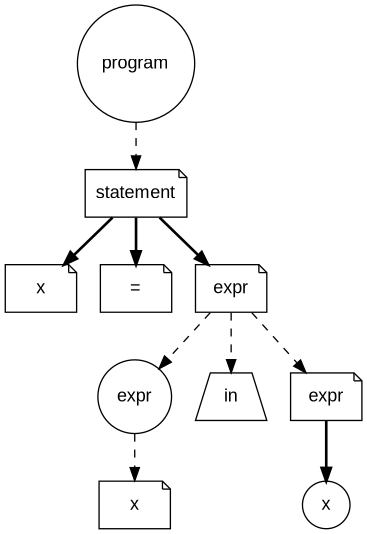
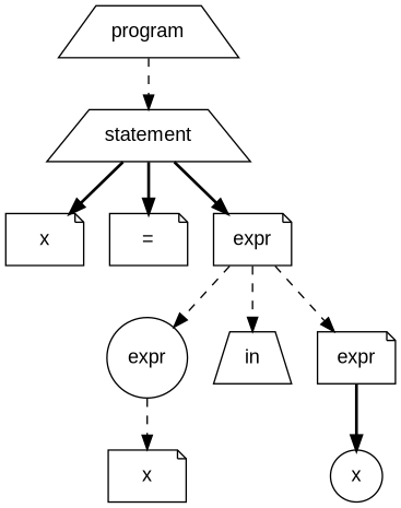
  strict digraph {
    fontname="Liberation Sans"
    node [fontname="Liberation Sans" shape=note]
    edge [fontname="Liberation Sans" style=dashed]
-   n1 [label=program shape=circle]
-   n2 [label=statement]
+   n1 [label=program shape=trapezium]
+   n2 [label=statement shape=trapezium]
    n3 [label=x]
    n4 [label="="]
    n5 [label=expr]
    n6 [label=expr shape=circle]
    n7 [label=in shape=trapezium]
    n8 [label=expr]
    n9 [label=x]
    n10 [label=x shape=circle]
    n1 -> n2
    n2 -> n3 [style=bold]
    n2 -> n4 [style=bold]
    n2 -> n5 [style=bold]
    n5 -> n6
    n5 -> n7
    n5 -> n8
    n6 -> n9
    n8 -> n10 [style=bold]
  }
